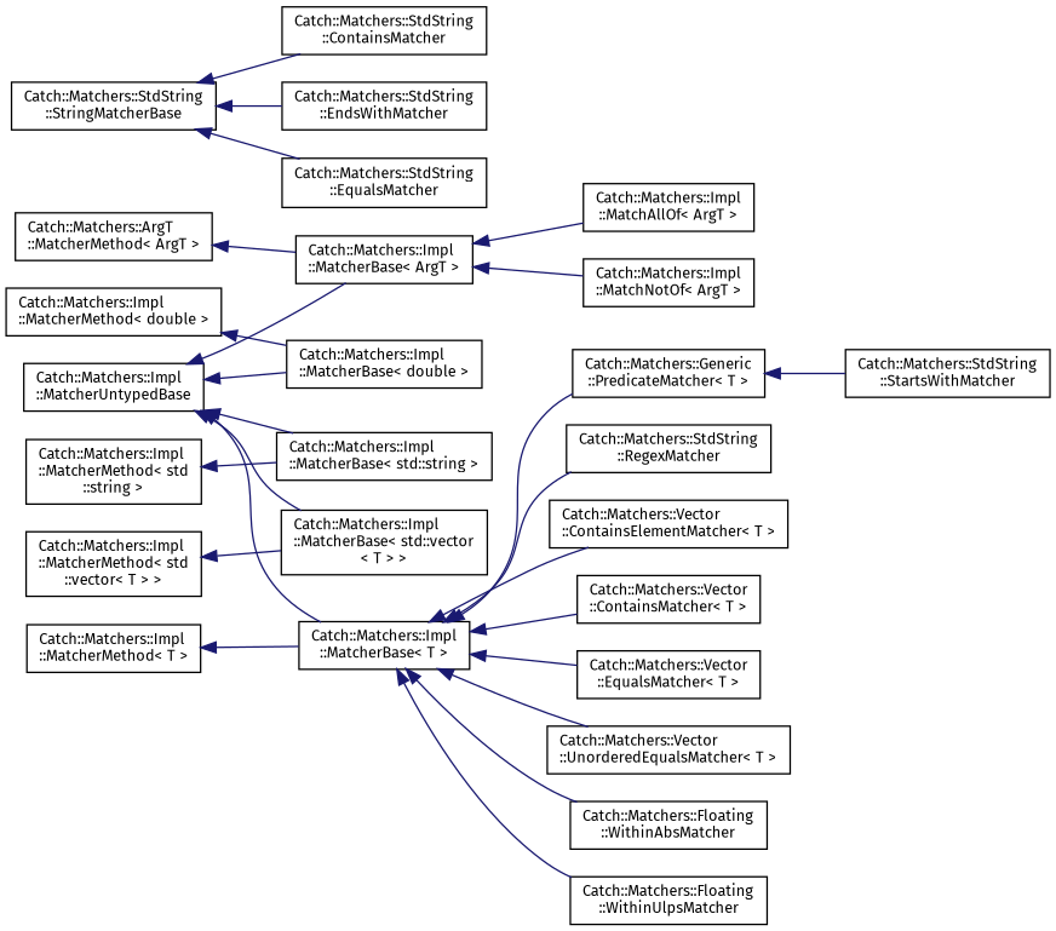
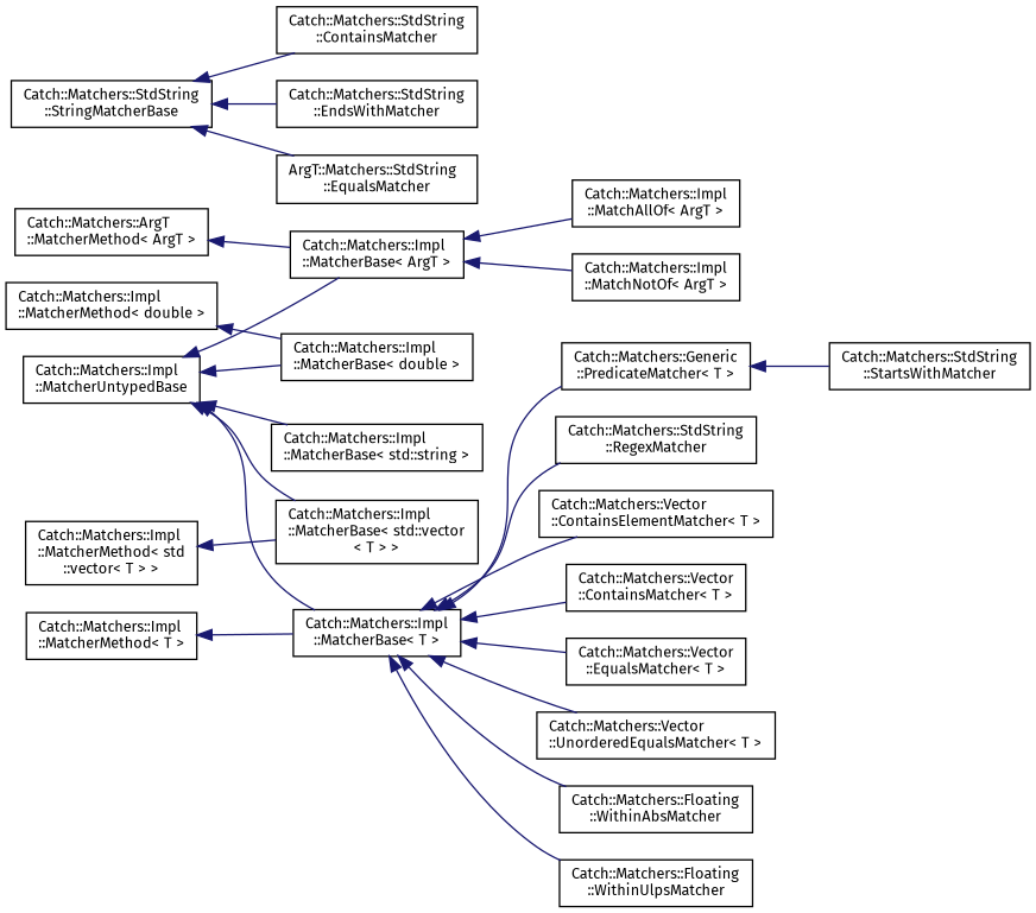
  digraph {
    fontname="Fira Sans"
    rankdir=LR
    node [color=black fillcolor=white fontname="Fira Sans" fontsize=10 shape=record style=filled]
    edge [color=midnightblue dir=back fontname="Fira Sans" fontsize=10 labelfontname=Helvetica labelfontsize=10 style=solid]
    n1 [height=0.2 label="Catch::Matchers::ArgT\l::MatcherMethod\< ArgT \>" width=0.4]
    n2 [height=0.2 label="Catch::Matchers::Impl\l::MatcherBase\< ArgT \>" width=0.4]
    n3 [height=0.2 label="Catch::Matchers::Impl\l::MatchAllOf\< ArgT \>" width=0.4]
    n4 [height=0.2 label="Catch::Matchers::Impl\l::MatchNotOf\< ArgT \>" width=0.4]
    n5 [height=0.2 label="Catch::Matchers::Impl\l::MatcherMethod\< double \>" width=0.4]
    n6 [height=0.2 label="Catch::Matchers::Impl\l::MatcherBase\< double \>" width=0.4]
-   n7 [height=0.2 label="Catch::Matchers::Impl\l::MatcherMethod\< std\l::string \>" width=0.4]
    n8 [height=0.2 label="Catch::Matchers::Impl\l::MatcherBase\< std::string \>" width=0.4]
    n9 [height=0.2 label="Catch::Matchers::Impl\l::MatcherMethod\< std\l::vector\< T \> \>" width=0.4]
    n10 [height=0.2 label="Catch::Matchers::Impl\l::MatcherBase\< std::vector\l\< T \> \>" width=0.4]
    n11 [height=0.2 label="Catch::Matchers::Impl\l::MatcherMethod\< T \>" width=0.4]
    n12 [height=0.2 label="Catch::Matchers::Impl\l::MatcherBase\< T \>" width=0.4]
    n13 [height=0.2 label="Catch::Matchers::Floating\l::WithinAbsMatcher" width=0.4]
    n14 [height=0.2 label="Catch::Matchers::Floating\l::WithinUlpsMatcher" width=0.4]
    n15 [height=0.2 label="Catch::Matchers::Generic\l::PredicateMatcher\< T \>" width=0.4]
    n16 [height=0.2 label="Catch::Matchers::StdString\l::RegexMatcher" width=0.4]
    n17 [height=0.2 label="Catch::Matchers::Vector\l::ContainsElementMatcher\< T \>" width=0.4]
    n18 [height=0.2 label="Catch::Matchers::Vector\l::ContainsMatcher\< T \>" width=0.4]
    n19 [height=0.2 label="Catch::Matchers::Vector\l::EqualsMatcher\< T \>" width=0.4]
    n20 [height=0.2 label="Catch::Matchers::Vector\l::UnorderedEqualsMatcher\< T \>" width=0.4]
    n21 [height=0.2 label="Catch::Matchers::StdString\l::StartsWithMatcher" width=0.4]
    n22 [height=0.2 label="Catch::Matchers::StdString\l::StringMatcherBase" width=0.4]
    n23 [height=0.2 label="Catch::Matchers::StdString\l::ContainsMatcher" width=0.4]
    n24 [height=0.2 label="Catch::Matchers::StdString\l::EndsWithMatcher" width=0.4]
-   n25 [height=0.2 label="Catch::Matchers::StdString\l::EqualsMatcher" width=0.4]
+   n25 [height=0.2 label="ArgT::Matchers::StdString\l::EqualsMatcher" width=0.4]
    n26 [height=0.2 label="Catch::Matchers::Impl\l::MatcherUntypedBase" width=0.4]
    n1 -> n2
    n2 -> n3
    n2 -> n4
    n5 -> n6
-   n7 -> n8
    n9 -> n10
    n11 -> n12
    n12 -> n13
    n12 -> n14
    n12 -> n15
    n12 -> n16
    n12 -> n17
    n12 -> n18
    n12 -> n19
    n12 -> n20
    n15 -> n21
    n22 -> n23
    n22 -> n24
    n22 -> n25
    n26 -> n2
    n26 -> n6
    n26 -> n8
    n26 -> n10
    n26 -> n12
  }
